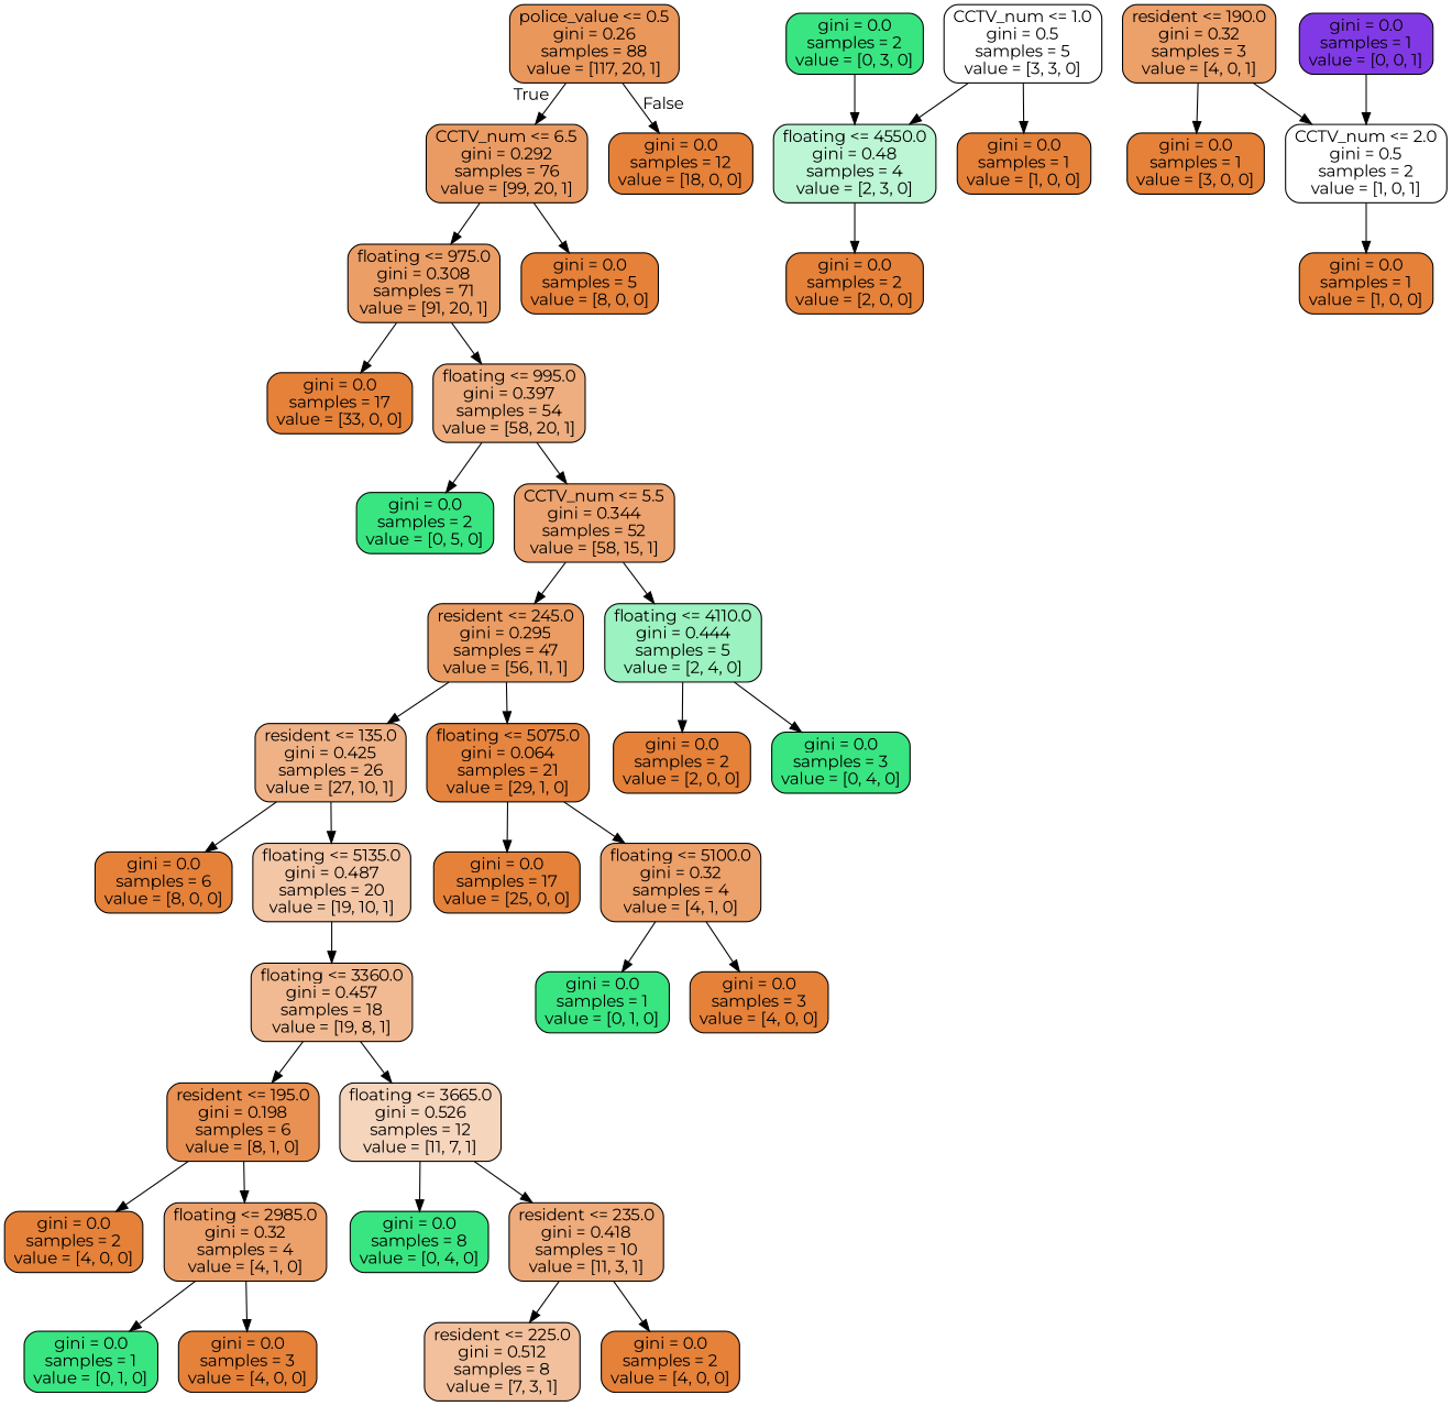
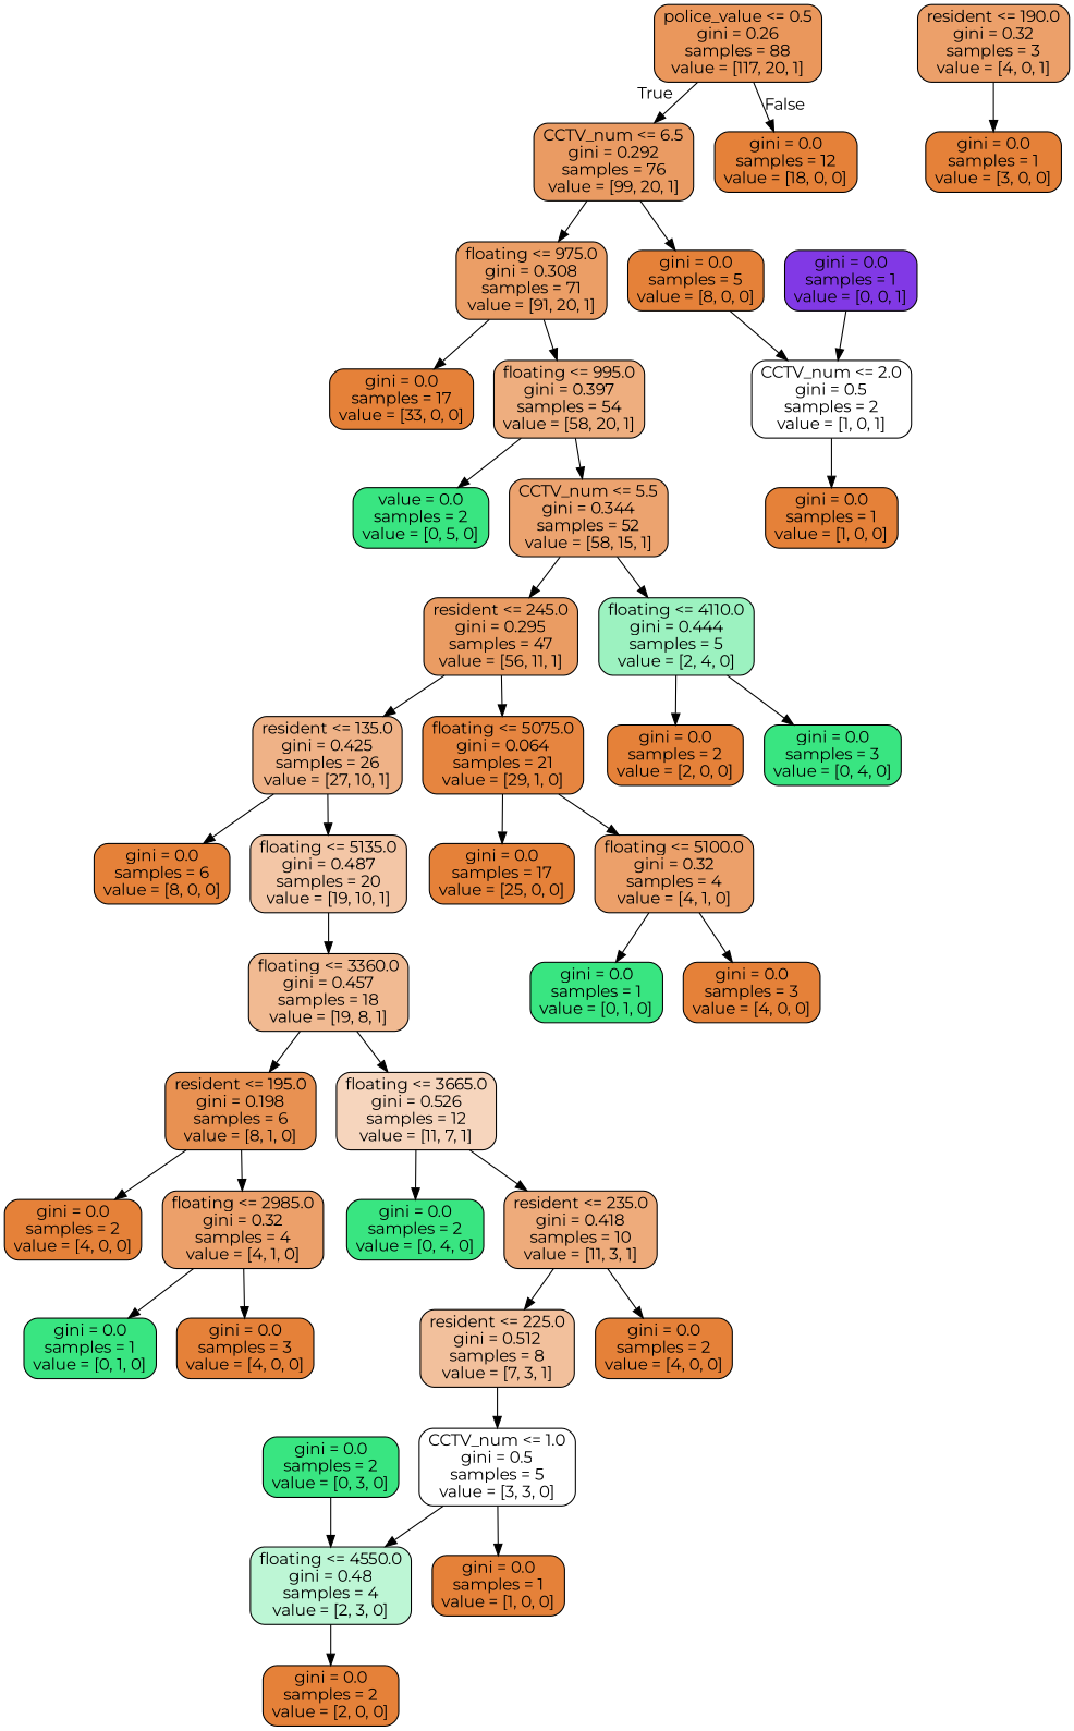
  digraph {
    fontname=Montserrat
    node [color=black fillcolor="#e58139" fontname=Montserrat shape=box style="filled, rounded"]
    edge [fontname=Montserrat]
    n1 [fillcolor="#ea975c" label="police_value <= 0.5\ngini = 0.26\nsamples = 88\nvalue = [117, 20, 1]"]
    n2 [fillcolor="#ea9b63" label="CCTV_num <= 6.5\ngini = 0.292\nsamples = 76\nvalue = [99, 20, 1]"]
    n3 [label="gini = 0.0\nsamples = 12\nvalue = [18, 0, 0]"]
    n4 [fillcolor="#eb9e66" label="floating <= 975.0\ngini = 0.308\nsamples = 71\nvalue = [91, 20, 1]"]
    n5 [label="gini = 0.0\nsamples = 5\nvalue = [8, 0, 0]"]
    n6 [label="gini = 0.0\nsamples = 17\nvalue = [33, 0, 0]"]
    n7 [fillcolor="#eeae7f" label="floating <= 995.0\ngini = 0.397\nsamples = 54\nvalue = [58, 20, 1]"]
-   n8 [fillcolor="#39e581" label="gini = 0.0\nsamples = 2\nvalue = [0, 5, 0]"]
+   n8 [fillcolor="#39e581" label="value = 0.0\nsamples = 2\nvalue = [0, 5, 0]"]
    n9 [fillcolor="#eca36f" label="CCTV_num <= 5.5\ngini = 0.344\nsamples = 52\nvalue = [58, 15, 1]"]
    n10 [fillcolor="#ea9c63" label="resident <= 245.0\ngini = 0.295\nsamples = 47\nvalue = [56, 11, 1]"]
    n11 [fillcolor="#9cf2c0" label="floating <= 4110.0\ngini = 0.444\nsamples = 5\nvalue = [2, 4, 0]"]
    n12 [fillcolor="#efb287" label="resident <= 135.0\ngini = 0.425\nsamples = 26\nvalue = [27, 10, 1]"]
    n13 [fillcolor="#e68540" label="floating <= 5075.0\ngini = 0.064\nsamples = 21\nvalue = [29, 1, 0]"]
    n14 [label="gini = 0.0\nsamples = 2\nvalue = [2, 0, 0]"]
    n15 [fillcolor="#39e581" label="gini = 0.0\nsamples = 3\nvalue = [0, 4, 0]"]
    n16 [label="gini = 0.0\nsamples = 6\nvalue = [8, 0, 0]"]
    n17 [fillcolor="#f3c6a6" label="floating <= 5135.0\ngini = 0.487\nsamples = 20\nvalue = [19, 10, 1]"]
    n18 [label="gini = 0.0\nsamples = 17\nvalue = [25, 0, 0]"]
    n19 [fillcolor="#eca06a" label="floating <= 5100.0\ngini = 0.32\nsamples = 4\nvalue = [4, 1, 0]"]
    n20 [fillcolor="#f1ba92" label="floating <= 3360.0\ngini = 0.457\nsamples = 18\nvalue = [19, 8, 1]"]
    n21 [fillcolor="#e89152" label="resident <= 195.0\ngini = 0.198\nsamples = 6\nvalue = [8, 1, 0]"]
    n22 [fillcolor="#f6d5bd" label="floating <= 3665.0\ngini = 0.526\nsamples = 12\nvalue = [11, 7, 1]"]
    n23 [label="gini = 0.0\nsamples = 2\nvalue = [4, 0, 0]"]
    n24 [fillcolor="#eca06a" label="floating <= 2985.0\ngini = 0.32\nsamples = 4\nvalue = [4, 1, 0]"]
-   n25 [fillcolor="#39e581" label="gini = 0.0\nsamples = 8\nvalue = [0, 4, 0]"]
+   n25 [fillcolor="#39e581" label="gini = 0.0\nsamples = 2\nvalue = [0, 4, 0]"]
    n26 [fillcolor="#eeab7b" label="resident <= 235.0\ngini = 0.418\nsamples = 10\nvalue = [11, 3, 1]"]
    n27 [fillcolor="#39e581" label="gini = 0.0\nsamples = 1\nvalue = [0, 1, 0]"]
    n28 [label="gini = 0.0\nsamples = 3\nvalue = [4, 0, 0]"]
    n29 [fillcolor="#f2c09c" label="resident <= 225.0\ngini = 0.512\nsamples = 8\nvalue = [7, 3, 1]"]
    n30 [label="gini = 0.0\nsamples = 2\nvalue = [4, 0, 0]"]
    n31 [fillcolor="#ffffff" label="CCTV_num <= 1.0\ngini = 0.5\nsamples = 5\nvalue = [3, 3, 0]"]
    n32 [fillcolor="#eca06a" label="resident <= 190.0\ngini = 0.32\nsamples = 3\nvalue = [4, 0, 1]"]
    n33 [label="gini = 0.0\nsamples = 1\nvalue = [3, 0, 0]"]
    n34 [fillcolor="#ffffff" label="CCTV_num <= 2.0\ngini = 0.5\nsamples = 2\nvalue = [1, 0, 1]"]
    n35 [fillcolor="#bdf6d5" label="floating <= 4550.0\ngini = 0.48\nsamples = 4\nvalue = [2, 3, 0]"]
    n36 [label="gini = 0.0\nsamples = 1\nvalue = [1, 0, 0]"]
    n37 [label="gini = 0.0\nsamples = 1\nvalue = [1, 0, 0]"]
    n38 [fillcolor="#8139e5" label="gini = 0.0\nsamples = 1\nvalue = [0, 0, 1]"]
    n39 [label="gini = 0.0\nsamples = 2\nvalue = [2, 0, 0]"]
    n40 [fillcolor="#39e581" label="gini = 0.0\nsamples = 2\nvalue = [0, 3, 0]"]
    n41 [fillcolor="#39e581" label="gini = 0.0\nsamples = 1\nvalue = [0, 1, 0]"]
    n42 [label="gini = 0.0\nsamples = 3\nvalue = [4, 0, 0]"]
    n1 -> n2 [headlabel=True labelangle=45 labeldistance=2.5]
    n1 -> n3 [headlabel=False labelangle=-45 labeldistance=2.5]
    n2 -> n4
    n2 -> n5
    n4 -> n6
    n4 -> n7
    n7 -> n8
    n7 -> n9
    n9 -> n10
    n9 -> n11
    n10 -> n12
    n10 -> n13
    n11 -> n14
    n11 -> n15
    n12 -> n16
    n12 -> n17
    n13 -> n18
    n13 -> n19
    n17 -> n20
    n19 -> n41
    n19 -> n42
    n20 -> n21
    n20 -> n22
    n21 -> n23
    n21 -> n24
    n22 -> n25
    n22 -> n26
    n24 -> n27
    n24 -> n28
    n26 -> n29
    n26 -> n30
+   n29 -> n31
    n31 -> n35
    n31 -> n36
    n32 -> n33
-   n32 -> n34
+   n5 -> n34
    n34 -> n37
    n35 -> n39
    n38 -> n34
    n40 -> n35
  }
